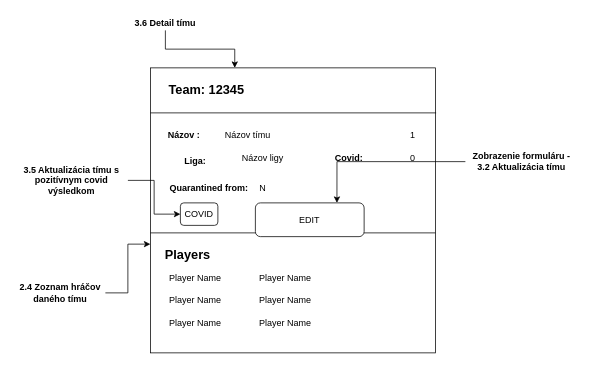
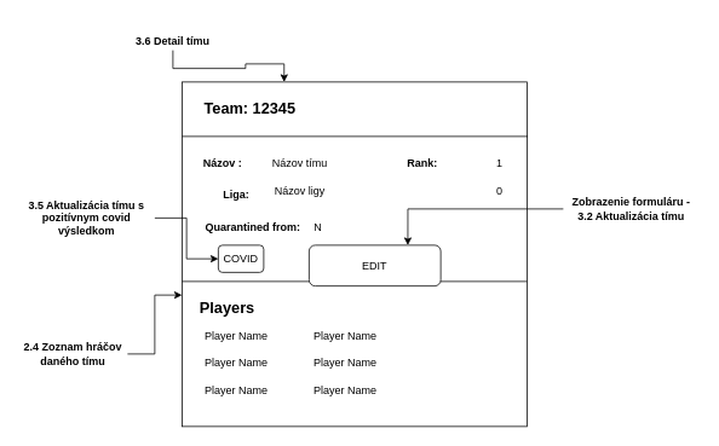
  <mxCell id="0" />
  <mxCell id="1" parent="0" />
  <mxCell id="2" value="" style="whiteSpace=wrap;html=1;aspect=fixed;" parent="1" vertex="1"><mxGeometry x="200" y="90" width="380" height="380" as="geometry" /></mxCell>
  <mxCell id="3" value="" style="endArrow=none;html=1;" parent="1" edge="1"><mxGeometry width="50" height="50" relative="1" as="geometry"><mxPoint x="200" y="150" as="sourcePoint" /><mxPoint x="581" y="150" as="targetPoint" /></mxGeometry></mxCell>
  <mxCell id="4" value="&lt;b&gt;&lt;font style=&quot;font-size: 17px&quot;&gt;Team: 12345&lt;/font&gt;&lt;/b&gt;" style="text;html=1;strokeColor=none;fillColor=none;align=center;verticalAlign=middle;whiteSpace=wrap;rounded=0;" parent="1" vertex="1"><mxGeometry x="200" y="90" width="150" height="60" as="geometry" /></mxCell>
  <mxCell id="5" value="Názov :" style="text;html=1;strokeColor=none;fillColor=none;align=center;verticalAlign=middle;whiteSpace=wrap;rounded=0;fontStyle=1" parent="1" vertex="1"><mxGeometry x="220" y="170" width="50" height="20" as="geometry" /></mxCell>
  <mxCell id="6" value="Názov tímu" style="text;html=1;strokeColor=none;fillColor=none;align=center;verticalAlign=middle;whiteSpace=wrap;rounded=0;" parent="1" vertex="1"><mxGeometry x="290" y="170" width="80" height="20" as="geometry" /></mxCell>
  <mxCell id="7" value="Liga:" style="text;html=1;strokeColor=none;fillColor=none;align=center;verticalAlign=middle;whiteSpace=wrap;rounded=0;fontStyle=1" parent="1" vertex="1"><mxGeometry x="240" y="205" width="40" height="20" as="geometry" /></mxCell>
- <mxCell id="8" value="Názov ligy" style="text;html=1;strokeColor=none;fillColor=none;align=center;verticalAlign=middle;whiteSpace=wrap;rounded=0;" parent="1" vertex="1"><mxGeometry x="310" y="200" width="80" height="20" as="geometry" /></mxCell>
+ <mxCell id="8" value="Názov ligy" style="text;html=1;strokeColor=none;fillColor=none;align=center;verticalAlign=middle;whiteSpace=wrap;rounded=0;" parent="1" vertex="1"><mxGeometry x="290" y="200" width="80" height="20" as="geometry" /></mxCell>
+ <mxCell id="9" value="Rank:" style="text;html=1;strokeColor=none;fillColor=none;align=center;verticalAlign=middle;whiteSpace=wrap;rounded=0;fontStyle=1" parent="1" vertex="1"><mxGeometry x="440" y="170" width="50" height="20" as="geometry" /></mxCell>
  <mxCell id="10" value="1" style="text;html=1;strokeColor=none;fillColor=none;align=center;verticalAlign=middle;whiteSpace=wrap;rounded=0;" parent="1" vertex="1"><mxGeometry x="510" y="170" width="80" height="20" as="geometry" /></mxCell>
- <mxCell id="11" value="Covid:" style="text;html=1;strokeColor=none;fillColor=none;align=center;verticalAlign=middle;whiteSpace=wrap;rounded=0;fontStyle=1" parent="1" vertex="1"><mxGeometry x="440" y="200" width="50" height="20" as="geometry" /></mxCell>
  <mxCell id="12" value="0" style="text;html=1;strokeColor=none;fillColor=none;align=center;verticalAlign=middle;whiteSpace=wrap;rounded=0;" parent="1" vertex="1"><mxGeometry x="510" y="200" width="80" height="20" as="geometry" /></mxCell>
  <mxCell id="13" value="Quarantined from:&amp;nbsp;" style="text;html=1;strokeColor=none;fillColor=none;align=center;verticalAlign=middle;whiteSpace=wrap;rounded=0;fontStyle=1" parent="1" vertex="1"><mxGeometry x="220" y="240" width="120" height="20" as="geometry" /></mxCell>
  <mxCell id="14" value="N" style="text;html=1;strokeColor=none;fillColor=none;align=center;verticalAlign=middle;whiteSpace=wrap;rounded=0;" parent="1" vertex="1"><mxGeometry x="310" y="240" width="80" height="20" as="geometry" /></mxCell>
  <mxCell id="15" value="" style="endArrow=none;html=1;entryX=1;entryY=0.579;entryDx=0;entryDy=0;entryPerimeter=0;" parent="1" target="2" edge="1"><mxGeometry width="50" height="50" relative="1" as="geometry"><mxPoint x="200" y="310" as="sourcePoint" /><mxPoint x="250" y="260" as="targetPoint" /></mxGeometry></mxCell>
  <mxCell id="16" value="&lt;b&gt;&lt;font style=&quot;font-size: 17px&quot;&gt;Players&lt;/font&gt;&lt;/b&gt;" style="text;html=1;strokeColor=none;fillColor=none;align=center;verticalAlign=middle;whiteSpace=wrap;rounded=0;" parent="1" vertex="1"><mxGeometry x="200" y="310" width="100" height="60" as="geometry" /></mxCell>
  <mxCell id="17" value="Player Name" style="text;html=1;strokeColor=none;fillColor=none;align=center;verticalAlign=middle;whiteSpace=wrap;rounded=0;" parent="1" vertex="1"><mxGeometry x="220" y="360" width="80" height="20" as="geometry" /></mxCell>
  <mxCell id="18" value="Player Name" style="text;html=1;strokeColor=none;fillColor=none;align=center;verticalAlign=middle;whiteSpace=wrap;rounded=0;" parent="1" vertex="1"><mxGeometry x="220" y="390" width="80" height="20" as="geometry" /></mxCell>
  <mxCell id="19" value="Player Name" style="text;html=1;strokeColor=none;fillColor=none;align=center;verticalAlign=middle;whiteSpace=wrap;rounded=0;" parent="1" vertex="1"><mxGeometry x="220" y="420" width="80" height="20" as="geometry" /></mxCell>
  <mxCell id="20" value="Player Name" style="text;html=1;strokeColor=none;fillColor=none;align=center;verticalAlign=middle;whiteSpace=wrap;rounded=0;" parent="1" vertex="1"><mxGeometry x="340" y="360" width="80" height="20" as="geometry" /></mxCell>
  <mxCell id="21" value="Player Name" style="text;html=1;strokeColor=none;fillColor=none;align=center;verticalAlign=middle;whiteSpace=wrap;rounded=0;" parent="1" vertex="1"><mxGeometry x="340" y="390" width="80" height="20" as="geometry" /></mxCell>
  <mxCell id="22" value="Player Name" style="text;html=1;strokeColor=none;fillColor=none;align=center;verticalAlign=middle;whiteSpace=wrap;rounded=0;" parent="1" vertex="1"><mxGeometry x="340" y="420" width="80" height="20" as="geometry" /></mxCell>
  <mxCell id="23" value="EDIT" style="rounded=1;whiteSpace=wrap;html=1;" parent="1" vertex="1"><mxGeometry x="340" y="270" width="145" height="45" as="geometry" /></mxCell>
  <mxCell id="24" value="COVID" style="rounded=1;whiteSpace=wrap;html=1;" parent="1" vertex="1"><mxGeometry x="240" y="270" width="50" height="30" as="geometry" /></mxCell>
  <mxCell id="25" style="edgeStyle=orthogonalEdgeStyle;rounded=0;orthogonalLoop=1;jettySize=auto;html=1;entryX=0.75;entryY=0;entryDx=0;entryDy=0;" parent="1" source="26" target="4" edge="1"><mxGeometry relative="1" as="geometry" /></mxCell>
- <mxCell id="26" value="&lt;b&gt;3.6 Detail tímu&lt;/b&gt;" style="text;html=1;strokeColor=none;fillColor=none;align=center;verticalAlign=middle;whiteSpace=wrap;rounded=0;" parent="1" vertex="1"><mxGeometry x="160" y="20" width="120" height="20" as="geometry" /></mxCell>
+ <mxCell id="26" value="&lt;b&gt;3.6 Detail tímu&lt;/b&gt;" style="text;html=1;strokeColor=none;fillColor=none;align=center;verticalAlign=middle;whiteSpace=wrap;rounded=0;" parent="1" vertex="1"><mxGeometry x="130" y="35" width="120" height="20" as="geometry" /></mxCell>
  <mxCell id="27" style="edgeStyle=orthogonalEdgeStyle;rounded=0;orthogonalLoop=1;jettySize=auto;html=1;entryX=0;entryY=0.25;entryDx=0;entryDy=0;" parent="1" source="28" target="16" edge="1"><mxGeometry relative="1" as="geometry" /></mxCell>
  <mxCell id="28" value="&lt;b&gt;2.4 Zoznam hráčov daného tímu&lt;/b&gt;" style="text;html=1;strokeColor=none;fillColor=none;align=center;verticalAlign=middle;whiteSpace=wrap;rounded=0;" parent="1" vertex="1"><mxGeometry x="20" y="380" width="120" height="20" as="geometry" /></mxCell>
  <mxCell id="29" style="edgeStyle=orthogonalEdgeStyle;rounded=0;orthogonalLoop=1;jettySize=auto;html=1;entryX=0.75;entryY=0;entryDx=0;entryDy=0;" parent="1" source="30" target="23" edge="1"><mxGeometry relative="1" as="geometry" /></mxCell>
- <mxCell id="30" value="&lt;b&gt;Zobrazenie formuláru - 3.2 Aktualizácia tímu&lt;/b&gt;" style="text;html=1;strokeColor=none;fillColor=none;align=center;verticalAlign=middle;whiteSpace=wrap;rounded=0;" parent="1" vertex="1"><mxGeometry x="620" y="205" width="150" height="20" as="geometry" /></mxCell>
+ <mxCell id="30" value="&lt;b&gt;Zobrazenie formuláru - 3.2 Aktualizácia tímu&lt;/b&gt;" style="text;html=1;strokeColor=none;fillColor=none;align=center;verticalAlign=middle;whiteSpace=wrap;rounded=0;" parent="1" vertex="1"><mxGeometry x="620" y="220" width="150" height="20" as="geometry" /></mxCell>
  <mxCell id="31" style="edgeStyle=orthogonalEdgeStyle;rounded=0;orthogonalLoop=1;jettySize=auto;html=1;entryX=0;entryY=0.5;entryDx=0;entryDy=0;" parent="1" source="32" target="24" edge="1"><mxGeometry relative="1" as="geometry" /></mxCell>
  <mxCell id="32" value="&lt;b&gt;3.5 Aktualizácia tímu s pozitívnym covid výsledkom&lt;/b&gt;" style="text;html=1;strokeColor=none;fillColor=none;align=center;verticalAlign=middle;whiteSpace=wrap;rounded=0;" parent="1" vertex="1"><mxGeometry x="20" y="230" width="150" height="20" as="geometry" /></mxCell>
